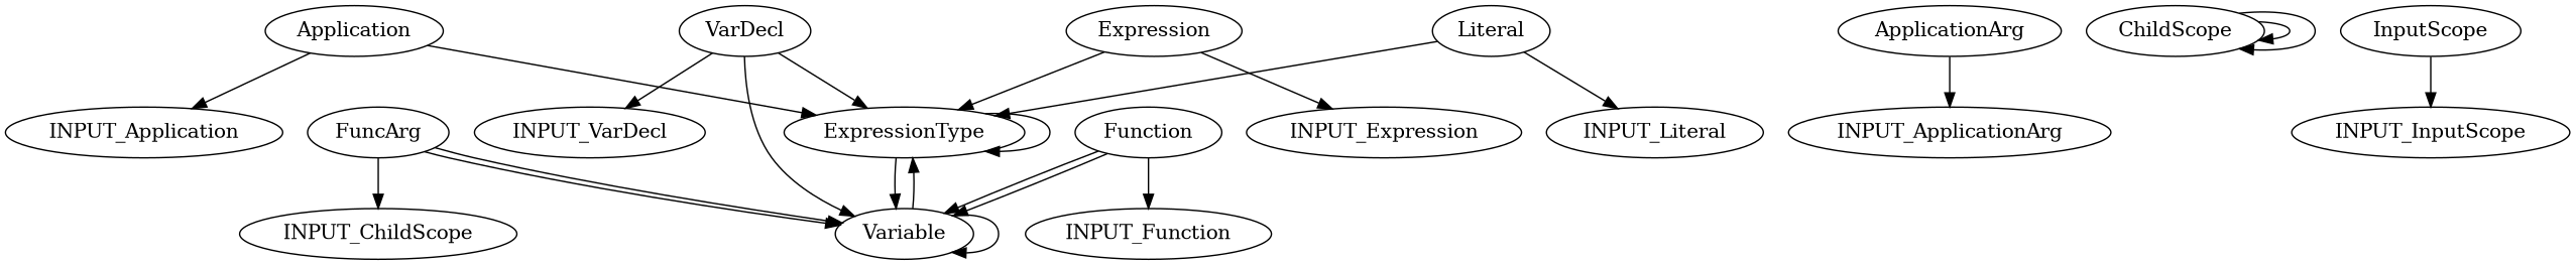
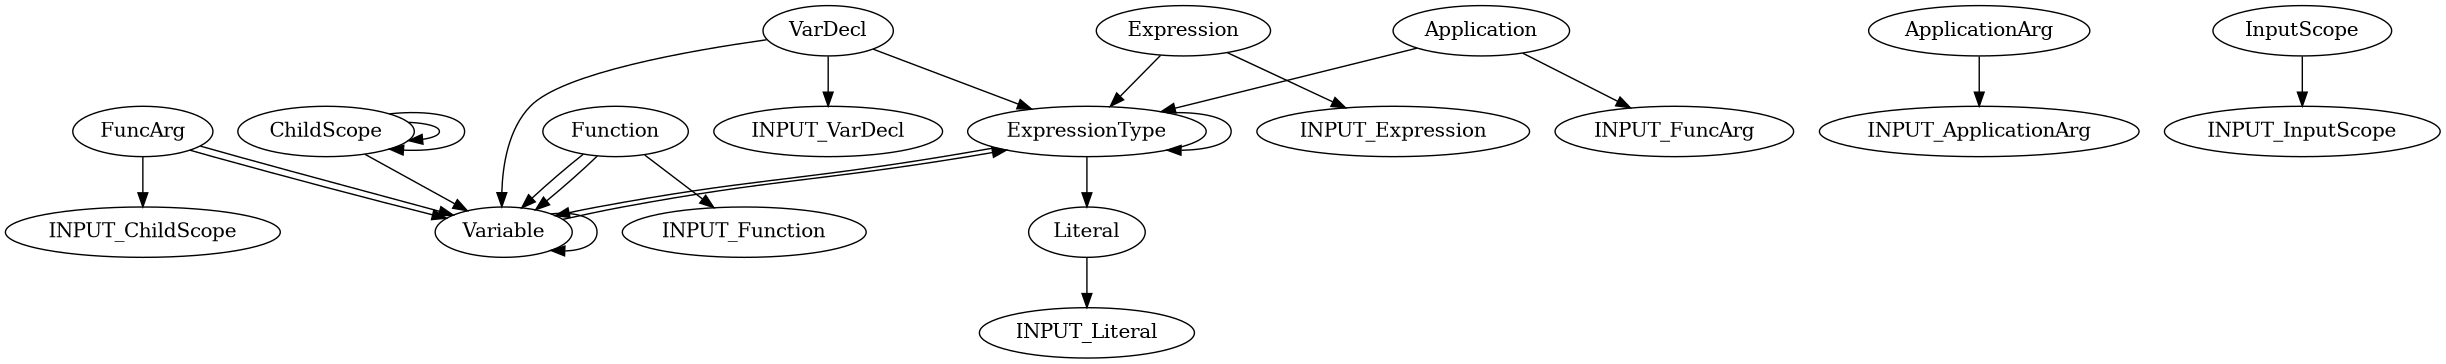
  digraph {
    n1 [label=Application]
    n2 [label=ExpressionType]
-   n3 [label=INPUT_Application]
+   n3 [label=INPUT_FuncArg]
    n4 [label=Variable]
    n5 [label=ApplicationArg]
    n6 [label=INPUT_ApplicationArg]
    n7 [label=ChildScope]
    n8 [label=Expression]
    n9 [label=INPUT_Expression]
    n10 [label=FuncArg]
    n11 [label=INPUT_ChildScope]
    n12 [label=Function]
    n13 [label=INPUT_Function]
    n14 [label=INPUT_InputScope]
    n15 [label=INPUT_Literal]
    n16 [label=INPUT_VarDecl]
    n17 [label=InputScope]
    n18 [label=Literal]
    n19 [label=VarDecl]
    n1 -> n2
    n1 -> n3
    n2 -> n2
    n2 -> n4
    n4 -> n2
    n4 -> n4
    n5 -> n6
+   n7 -> n4
    n7 -> n7
    n7 -> n7
    n8 -> n2
    n8 -> n9
    n10 -> n4
    n10 -> n4
    n10 -> n11
    n12 -> n4
    n12 -> n4
    n12 -> n13
    n17 -> n14
-   n18 -> n2
+   n2 -> n18
    n18 -> n15
    n19 -> n2
    n19 -> n4
    n19 -> n16
  }
